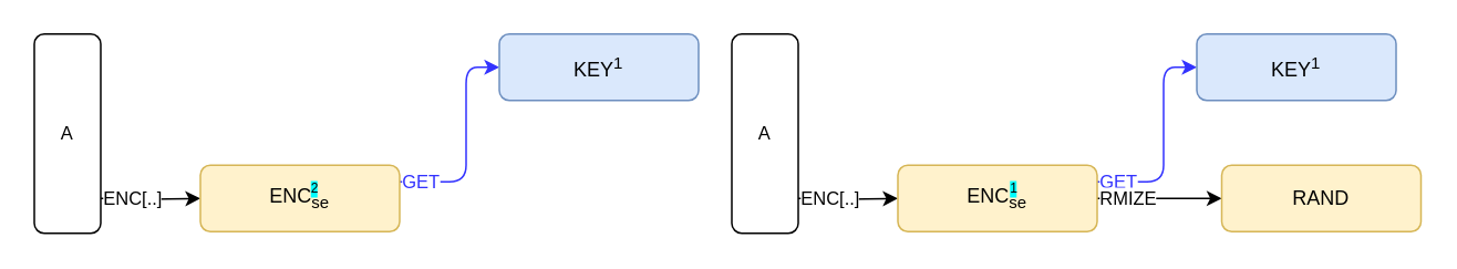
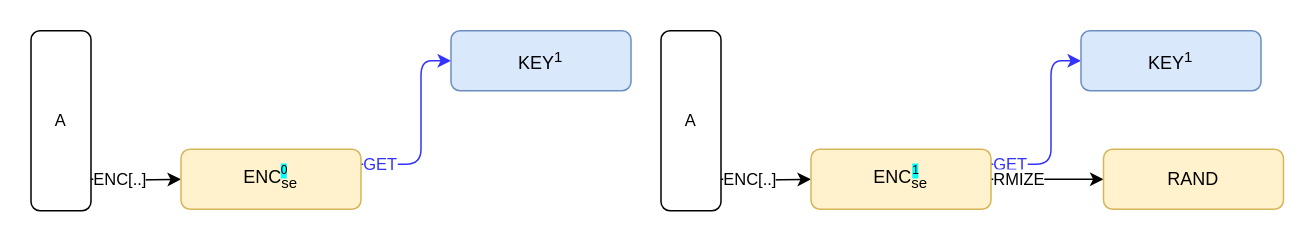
  <mxCell id="0" />
  <mxCell id="1" parent="0" />
  <mxCell id="2" value="&lt;font color=&quot;#000000&quot;&gt;A&lt;/font&gt;" style="rounded=1;whiteSpace=wrap;html=1;labelBackgroundColor=none;fontSize=11;fontColor=#3333FF;" parent="1" vertex="1"><mxGeometry x="20" y="20" width="40" height="120" as="geometry" /></mxCell>
  <mxCell id="3" value="GET" style="edgeStyle=orthogonalEdgeStyle;rounded=1;orthogonalLoop=1;jettySize=auto;html=1;exitX=1;exitY=0.25;exitDx=0;exitDy=0;entryX=0;entryY=0.5;entryDx=0;entryDy=0;strokeColor=#3333FF;fontSize=11;fontColor=#3333FF;align=left;" parent="1" source="5" target="6" edge="1"><mxGeometry x="-0.38" y="40" relative="1" as="geometry"><Array as="points"><mxPoint x="280" y="109" /><mxPoint x="280" y="40" /></Array><mxPoint as="offset" /></mxGeometry></mxCell>
  <mxCell id="4" value="&lt;font color=&quot;#000000&quot;&gt;ENC[..]&lt;/font&gt;" style="edgeStyle=orthogonalEdgeStyle;rounded=1;orthogonalLoop=1;jettySize=auto;html=1;entryX=0;entryY=0.5;entryDx=0;entryDy=0;strokeColor=#000000;fontSize=11;fontColor=#3333FF;align=left;exitX=0.989;exitY=0.428;exitDx=0;exitDy=0;exitPerimeter=0;" parent="1" target="5" edge="1"><mxGeometry x="-1" relative="1" as="geometry"><mxPoint x="60" y="119" as="sourcePoint" /><mxPoint as="offset" /></mxGeometry></mxCell>
  <mxCell id="5" value="ENC&lt;sub&gt;se&lt;/sub&gt;" style="rounded=1;whiteSpace=wrap;html=1;fillColor=#fff2cc;strokeColor=#d6b656;" parent="1" vertex="1"><mxGeometry x="120" y="99" width="120" height="40" as="geometry" /></mxCell>
  <mxCell id="6" value="KEY&lt;sup&gt;1&lt;/sup&gt;" style="rounded=1;whiteSpace=wrap;html=1;fillColor=#dae8fc;strokeColor=#6c8ebf;" parent="1" vertex="1"><mxGeometry x="300" y="20" width="120" height="40" as="geometry" /></mxCell>
  <mxCell id="7" value="&lt;font color=&quot;#000000&quot;&gt;A&lt;/font&gt;" style="rounded=1;whiteSpace=wrap;html=1;labelBackgroundColor=none;fontSize=11;fontColor=#3333FF;" vertex="1" parent="1"><mxGeometry x="440" y="20" width="40" height="120" as="geometry" /></mxCell>
  <mxCell id="8" value="GET" style="edgeStyle=orthogonalEdgeStyle;rounded=1;orthogonalLoop=1;jettySize=auto;html=1;exitX=1;exitY=0.25;exitDx=0;exitDy=0;entryX=0;entryY=0.5;entryDx=0;entryDy=0;strokeColor=#3333FF;fontSize=11;fontColor=#3333FF;align=left;" edge="1" parent="1" source="11" target="12"><mxGeometry x="-0.38" y="40" relative="1" as="geometry"><Array as="points"><mxPoint x="700" y="109" /><mxPoint x="700" y="40" /></Array><mxPoint as="offset" /></mxGeometry></mxCell>
  <mxCell id="9" value="&lt;font color=&quot;#000000&quot;&gt;RMIZE&lt;/font&gt;" style="edgeStyle=orthogonalEdgeStyle;rounded=1;orthogonalLoop=1;jettySize=auto;html=1;exitX=1;exitY=0.5;exitDx=0;exitDy=0;entryX=0;entryY=0.5;entryDx=0;entryDy=0;strokeColor=#000000;fontSize=11;fontColor=#3333FF;align=left;" edge="1" parent="1" source="11" target="13"><mxGeometry x="-1" relative="1" as="geometry"><mxPoint as="offset" /></mxGeometry></mxCell>
  <mxCell id="10" value="&lt;font color=&quot;#000000&quot;&gt;ENC[..]&lt;/font&gt;" style="edgeStyle=orthogonalEdgeStyle;rounded=1;orthogonalLoop=1;jettySize=auto;html=1;entryX=0;entryY=0.5;entryDx=0;entryDy=0;strokeColor=#000000;fontSize=11;fontColor=#3333FF;align=left;exitX=0.989;exitY=0.428;exitDx=0;exitDy=0;exitPerimeter=0;" edge="1" parent="1" target="11"><mxGeometry x="-1" relative="1" as="geometry"><mxPoint x="480" y="119" as="sourcePoint" /><mxPoint as="offset" /></mxGeometry></mxCell>
  <mxCell id="11" value="ENC&lt;sub&gt;se&lt;/sub&gt;" style="rounded=1;whiteSpace=wrap;html=1;fillColor=#fff2cc;strokeColor=#d6b656;" vertex="1" parent="1"><mxGeometry x="540" y="99" width="120" height="40" as="geometry" /></mxCell>
  <mxCell id="12" value="KEY&lt;sup&gt;1&lt;/sup&gt;" style="rounded=1;whiteSpace=wrap;html=1;fillColor=#dae8fc;strokeColor=#6c8ebf;" vertex="1" parent="1"><mxGeometry x="720" y="20" width="120" height="40" as="geometry" /></mxCell>
  <mxCell id="13" value="RAND" style="rounded=1;whiteSpace=wrap;html=1;fillColor=#fff2cc;strokeColor=#d6b656;" vertex="1" parent="1"><mxGeometry x="735" y="99" width="120" height="40" as="geometry" /></mxCell>
  <mxCell id="14" value="1" style="text;html=1;resizable=0;points=[];autosize=1;align=left;verticalAlign=top;spacingTop=-4;fontSize=8;labelBackgroundColor=#00FFFF;" vertex="1" parent="1"><mxGeometry x="606" y="106" width="20" height="10" as="geometry" /></mxCell>
- <mxCell id="15" value="2" style="text;html=1;resizable=0;points=[];autosize=1;align=left;verticalAlign=top;spacingTop=-4;fontSize=8;labelBackgroundColor=#00FFFF;" vertex="1" parent="1"><mxGeometry x="185" y="106" width="20" height="10" as="geometry" /></mxCell>
+ <mxCell id="15" value="0" style="text;html=1;resizable=0;points=[];autosize=1;align=left;verticalAlign=top;spacingTop=-4;fontSize=8;labelBackgroundColor=#00FFFF;" vertex="1" parent="1"><mxGeometry x="185" y="106" width="20" height="10" as="geometry" /></mxCell>
